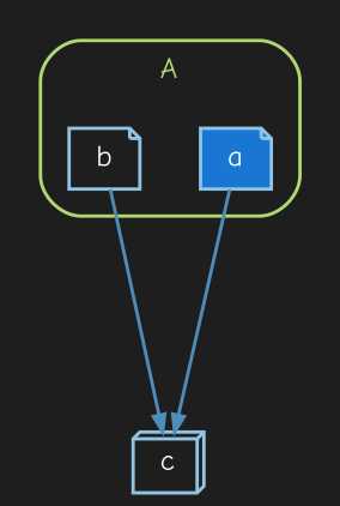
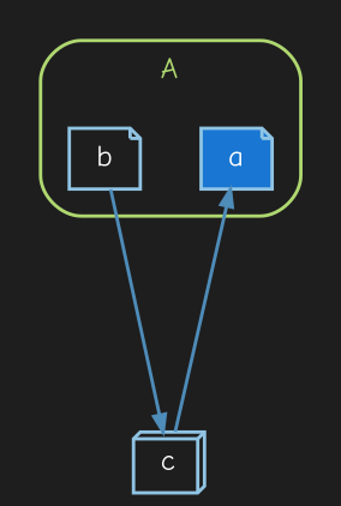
  digraph {
    bgcolor="#1E1E1E"
    compound=true
    fillcolor="#afd870"
    fontcolor="#ffffff"
    fontname="Comic Neue"
    fontsize=9
    pack=true
    packmode=clust
    rankdir=TB
    ranksep=1.0
    style=rounded
    node [color="#90c4e4" compound=true fillcolor="#1e1e1e" fixedsize=false fontcolor="#ffffff" fontname="Comic Neue" fontsize=9 node_initialized=no shape=note style=filled]
    edge [arrowhead=normal arrowsize=0.5 arrowtail=none color="#4e8cb9" compound=true dir=forward fontcolor="#ffffff" fontname="Comic Neue" fontsize=9 style=solid]
    n1 [fillcolor="#1976d2" fontcolor=white height=0.0 label=a width=0.0]
    n2 [height=0.0 label=b width=0.0]
    n3 [height=0.0 label=c shape=box3d width=0.0]
    subgraph cluster_1 {
      color="#afd870"
      fontcolor="#afd870"
      label=A
      n1
      n2
    }
-   n1 -> n3
+   n3 -> n1
    n2 -> n3
  }
